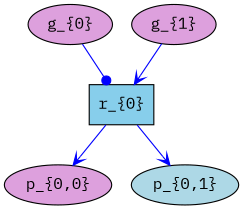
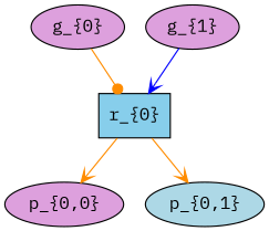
  digraph {
    fontname="IBM Plex Mono"
    node [fillcolor=plum fontname="IBM Plex Mono" shape=ellipse style=filled]
    edge [arrowhead=vee color=blue fontname="IBM Plex Mono"]
    n1 [label="g_{0}"]
    n2 [fillcolor=skyblue label="r_{0}" shape=box]
    n3 [label="p_{0,0}"]
    n4 [fillcolor=lightblue label="p_{0,1}"]
    n5 [label="g_{1}"]
-   n1 -> n2 [arrowhead=dot]
-   n2 -> n3
-   n2 -> n4
+   n1 -> n2 [arrowhead=dot color=darkorange]
+   n2 -> n3 [color=darkorange]
+   n2 -> n4 [color=darkorange]
    n5 -> n2
  }
